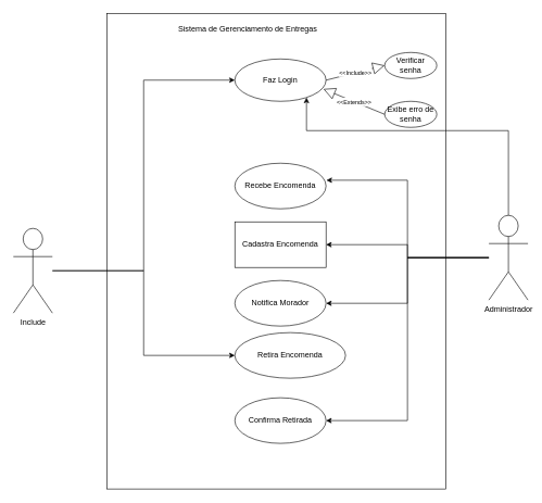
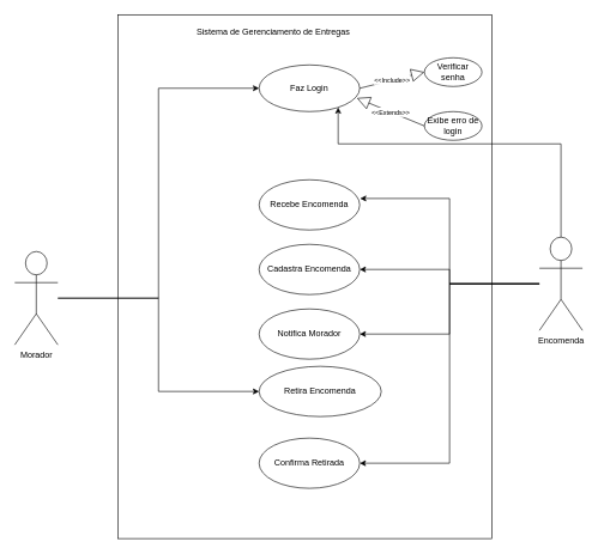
  <mxCell id="0" />
  <mxCell id="1" parent="0" />
  <mxCell id="2" value="" style="rounded=0;whiteSpace=wrap;html=1;" vertex="1" parent="1"><mxGeometry x="164" y="20" width="520" height="730" as="geometry" /></mxCell>
  <mxCell id="3" value="Sistema de Gerenciamento de Entregas" style="text;html=1;align=center;verticalAlign=middle;whiteSpace=wrap;rounded=0;" vertex="1" parent="1"><mxGeometry x="200" y="30" width="360" height="30" as="geometry" /></mxCell>
  <mxCell id="4" style="edgeStyle=orthogonalEdgeStyle;rounded=0;orthogonalLoop=1;jettySize=auto;html=1;entryX=0;entryY=0.5;entryDx=0;entryDy=0;" edge="1" parent="1" source="6" target="17"><mxGeometry relative="1" as="geometry"><Array as="points"><mxPoint x="220" y="415" /><mxPoint x="220" y="122" /></Array></mxGeometry></mxCell>
  <mxCell id="5" style="edgeStyle=orthogonalEdgeStyle;rounded=0;orthogonalLoop=1;jettySize=auto;html=1;" edge="1" parent="1" source="6" target="15"><mxGeometry relative="1" as="geometry"><Array as="points"><mxPoint x="220" y="415" /><mxPoint x="220" y="545" /></Array></mxGeometry></mxCell>
- <mxCell id="6" value="Include" style="shape=umlActor;verticalLabelPosition=bottom;verticalAlign=top;html=1;" vertex="1" parent="1"><mxGeometry x="20" y="350" width="60" height="130" as="geometry" /></mxCell>
+ <mxCell id="6" value="Morador" style="shape=umlActor;verticalLabelPosition=bottom;verticalAlign=top;html=1;" vertex="1" parent="1"><mxGeometry x="20" y="350" width="60" height="130" as="geometry" /></mxCell>
  <mxCell id="7" style="edgeStyle=orthogonalEdgeStyle;rounded=0;orthogonalLoop=1;jettySize=auto;html=1;" edge="1" parent="1" source="11" target="17"><mxGeometry relative="1" as="geometry"><Array as="points"><mxPoint x="780" y="200" /><mxPoint x="470" y="200" /></Array></mxGeometry></mxCell>
  <mxCell id="8" style="edgeStyle=orthogonalEdgeStyle;rounded=0;orthogonalLoop=1;jettySize=auto;html=1;" edge="1" parent="1" source="11" target="13"><mxGeometry relative="1" as="geometry" /></mxCell>
  <mxCell id="9" style="edgeStyle=orthogonalEdgeStyle;rounded=0;orthogonalLoop=1;jettySize=auto;html=1;" edge="1" parent="1" source="11" target="16"><mxGeometry relative="1" as="geometry" /></mxCell>
  <mxCell id="10" style="edgeStyle=orthogonalEdgeStyle;rounded=0;orthogonalLoop=1;jettySize=auto;html=1;entryX=1;entryY=0.5;entryDx=0;entryDy=0;" edge="1" parent="1" source="11" target="14"><mxGeometry relative="1" as="geometry" /></mxCell>
- <mxCell id="11" value="Administrador" style="shape=umlActor;verticalLabelPosition=bottom;verticalAlign=top;html=1;" vertex="1" parent="1"><mxGeometry x="750" y="330" width="60" height="130" as="geometry" /></mxCell>
+ <mxCell id="11" value="Encomenda" style="shape=umlActor;verticalLabelPosition=bottom;verticalAlign=top;html=1;" vertex="1" parent="1"><mxGeometry x="750" y="330" width="60" height="130" as="geometry" /></mxCell>
  <mxCell id="12" value="Recebe Encomenda" style="ellipse;whiteSpace=wrap;html=1;" vertex="1" parent="1"><mxGeometry x="360" y="250" width="140" height="70" as="geometry" /></mxCell>
- <mxCell id="13" value="Cadastra Encomenda" style="whiteSpace=wrap;html=1;rounded=0;" vertex="1" parent="1"><mxGeometry x="360" y="340" width="140" height="70" as="geometry" /></mxCell>
+ <mxCell id="13" value="Cadastra Encomenda" style="ellipse;whiteSpace=wrap;html=1;" vertex="1" parent="1"><mxGeometry x="360" y="340" width="140" height="70" as="geometry" /></mxCell>
  <mxCell id="14" value="Confirma Retirada" style="ellipse;whiteSpace=wrap;html=1;" vertex="1" parent="1"><mxGeometry x="360" y="610" width="140" height="70" as="geometry" /></mxCell>
  <mxCell id="15" value="Retira Encomenda" style="ellipse;whiteSpace=wrap;html=1;" vertex="1" parent="1"><mxGeometry x="360" y="510" width="170" height="70" as="geometry" /></mxCell>
  <mxCell id="16" value="Notifica Morador" style="ellipse;whiteSpace=wrap;html=1;" vertex="1" parent="1"><mxGeometry x="360" y="430" width="140" height="70" as="geometry" /></mxCell>
  <mxCell id="17" value="Faz Login" style="ellipse;whiteSpace=wrap;html=1;" vertex="1" parent="1"><mxGeometry x="360" y="90" width="140" height="65" as="geometry" /></mxCell>
  <mxCell id="18" value="Verificar senha" style="ellipse;whiteSpace=wrap;html=1;" vertex="1" parent="1"><mxGeometry x="590" y="80" width="80" height="40" as="geometry" /></mxCell>
- <mxCell id="19" value="Exibe erro de senha" style="ellipse;whiteSpace=wrap;html=1;" vertex="1" parent="1"><mxGeometry x="590" y="155" width="80" height="40" as="geometry" /></mxCell>
+ <mxCell id="19" value="Exibe erro de login" style="ellipse;whiteSpace=wrap;html=1;" vertex="1" parent="1"><mxGeometry x="590" y="155" width="80" height="40" as="geometry" /></mxCell>
  <mxCell id="20" value="&lt;font style=&quot;font-size: 9px;&quot;&gt;&amp;lt;&amp;lt;Include&amp;gt;&amp;gt;&lt;/font&gt;" style="endArrow=block;endSize=16;endFill=0;html=1;rounded=0;exitX=1;exitY=0.5;exitDx=0;exitDy=0;entryX=0;entryY=0.5;entryDx=0;entryDy=0;" edge="1" parent="1" source="17" target="18"><mxGeometry width="160" relative="1" as="geometry"><mxPoint x="510" y="118.82" as="sourcePoint" /><mxPoint x="670" y="118.82" as="targetPoint" /></mxGeometry></mxCell>
  <mxCell id="21" value="&lt;font style=&quot;font-size: 9px;&quot;&gt;&amp;lt;&amp;lt;Extends&amp;gt;&amp;gt;&lt;/font&gt;" style="endArrow=block;endSize=16;endFill=0;html=1;rounded=0;entryX=0.971;entryY=0.71;entryDx=0;entryDy=0;entryPerimeter=0;exitX=0;exitY=0.5;exitDx=0;exitDy=0;" edge="1" parent="1" source="19" target="17"><mxGeometry width="160" relative="1" as="geometry"><mxPoint x="520" y="234.41" as="sourcePoint" /><mxPoint x="680" y="234.41" as="targetPoint" /></mxGeometry></mxCell>
  <mxCell id="22" style="edgeStyle=orthogonalEdgeStyle;rounded=0;orthogonalLoop=1;jettySize=auto;html=1;entryX=1.004;entryY=0.373;entryDx=0;entryDy=0;entryPerimeter=0;" edge="1" parent="1" source="11" target="12"><mxGeometry relative="1" as="geometry" /></mxCell>
